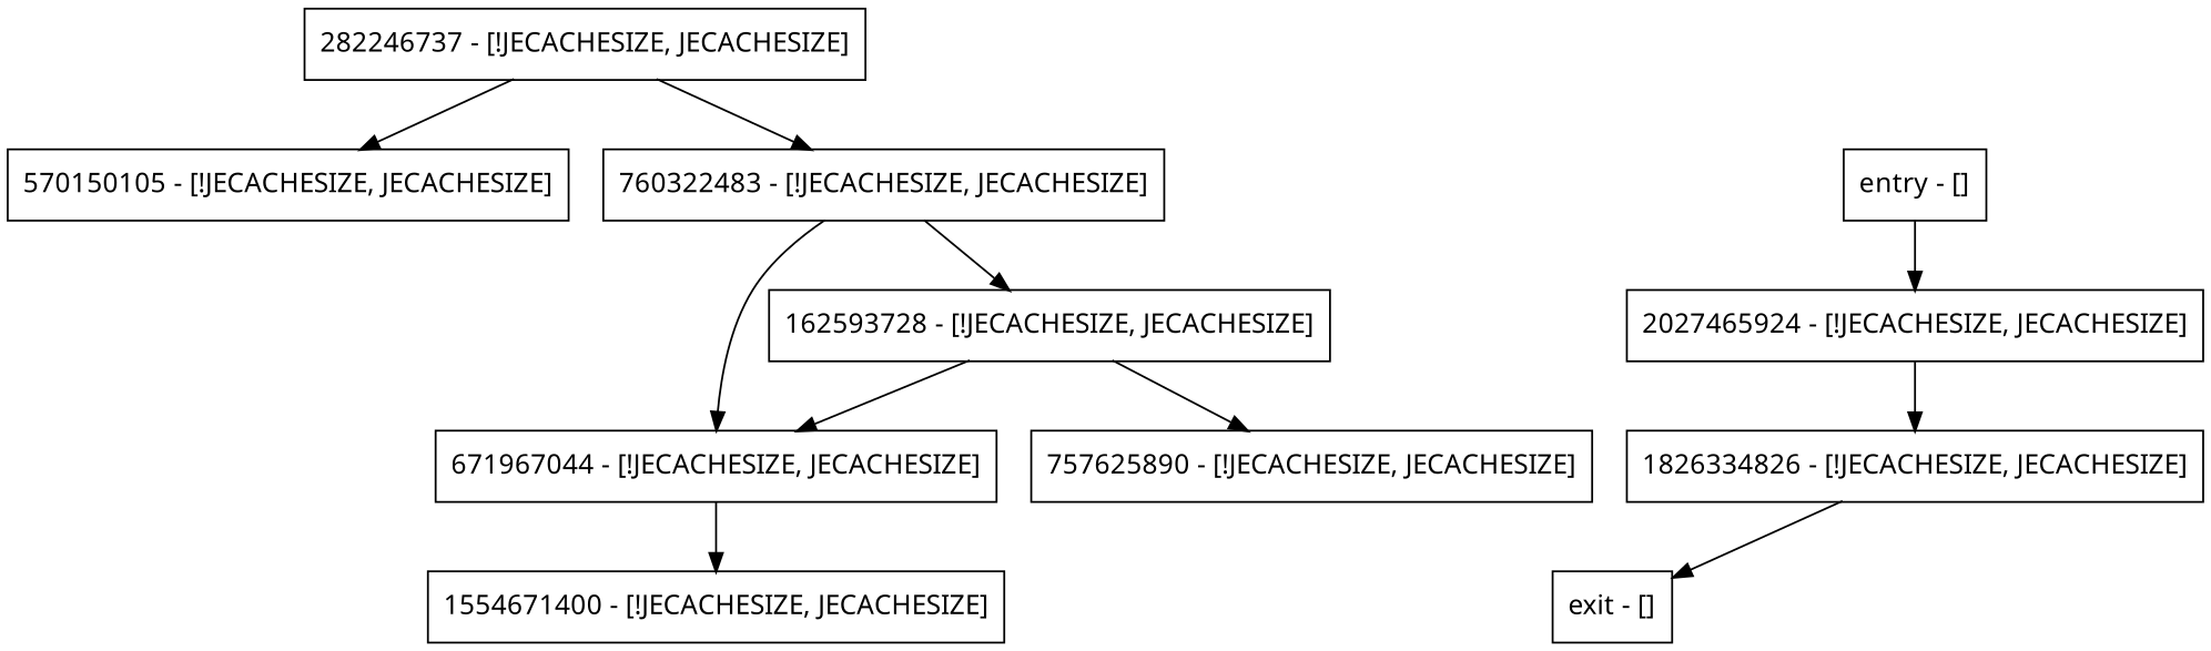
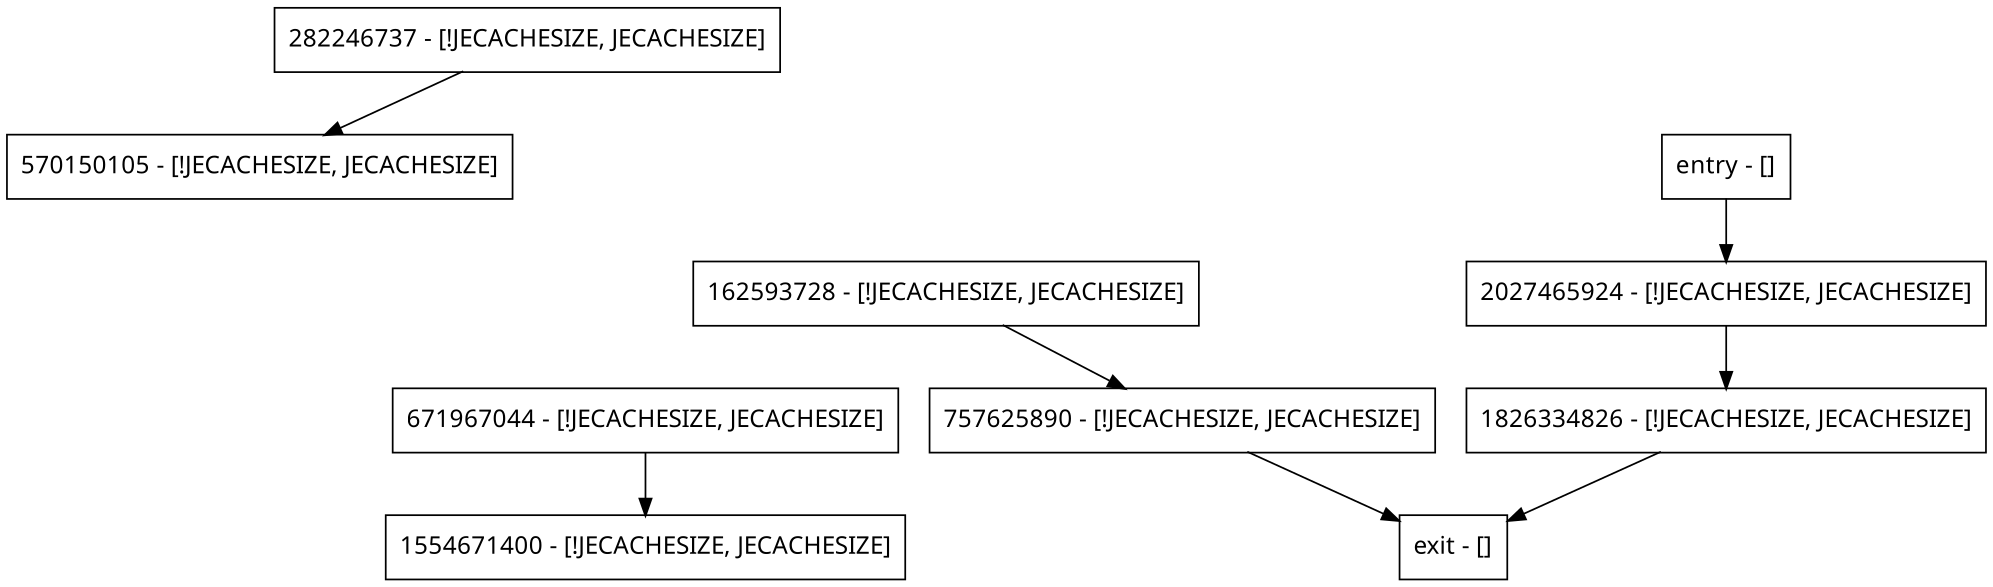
  digraph {
    fontname="Noto Sans"
    node [fontname="Noto Sans" shape=record]
    edge [fontname="Noto Sans"]
    n1 [label="2027465924 - [!JECACHESIZE, JECACHESIZE]"]
    n2 [label="1826334826 - [!JECACHESIZE, JECACHESIZE]"]
    n3 [label="exit - []"]
    n4 [label="162593728 - [!JECACHESIZE, JECACHESIZE]"]
    n5 [label="757625890 - [!JECACHESIZE, JECACHESIZE]"]
    n6 [label="671967044 - [!JECACHESIZE, JECACHESIZE]"]
    n7 [label="1554671400 - [!JECACHESIZE, JECACHESIZE]"]
    n8 [label="282246737 - [!JECACHESIZE, JECACHESIZE]"]
-   n9 [label="760322483 - [!JECACHESIZE, JECACHESIZE]"]
    n10 [label="570150105 - [!JECACHESIZE, JECACHESIZE]"]
    n11 [label="entry - []"]
    n1 -> n2
    n2 -> n3
    n4 -> n5
-   n4 -> n6
+   n5 -> n3
    n6 -> n7
-   n8 -> n9
    n8 -> n10
-   n9 -> n4
-   n9 -> n6
    n11 -> n1
  }
